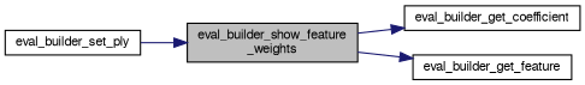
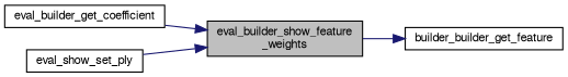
  digraph {
    rankdir=LR
    node [color=black fontname=FreeSans fontsize=10 shape=record]
    edge [color=midnightblue fontname=FreeSans fontsize=10 labelfontname=FreeSans labelfontsize=10 style=solid]
    n1 [fillcolor=grey75 fontcolor=black height=0.2 label="eval_builder_show_feature\l_weights" style=filled width=0.4]
    n2 [height=0.2 label=eval_builder_get_coefficient width=0.4]
-   n3 [height=0.2 label=eval_builder_get_feature width=0.4]
-   n4 [height=0.2 label=eval_builder_set_ply width=0.4]
-   n1 -> n2
+   n3 [height=0.2 label=builder_builder_get_feature width=0.4]
+   n4 [height=0.2 label=eval_show_set_ply width=0.4]
+   n2 -> n1
    n1 -> n3
    n4 -> n1
  }
